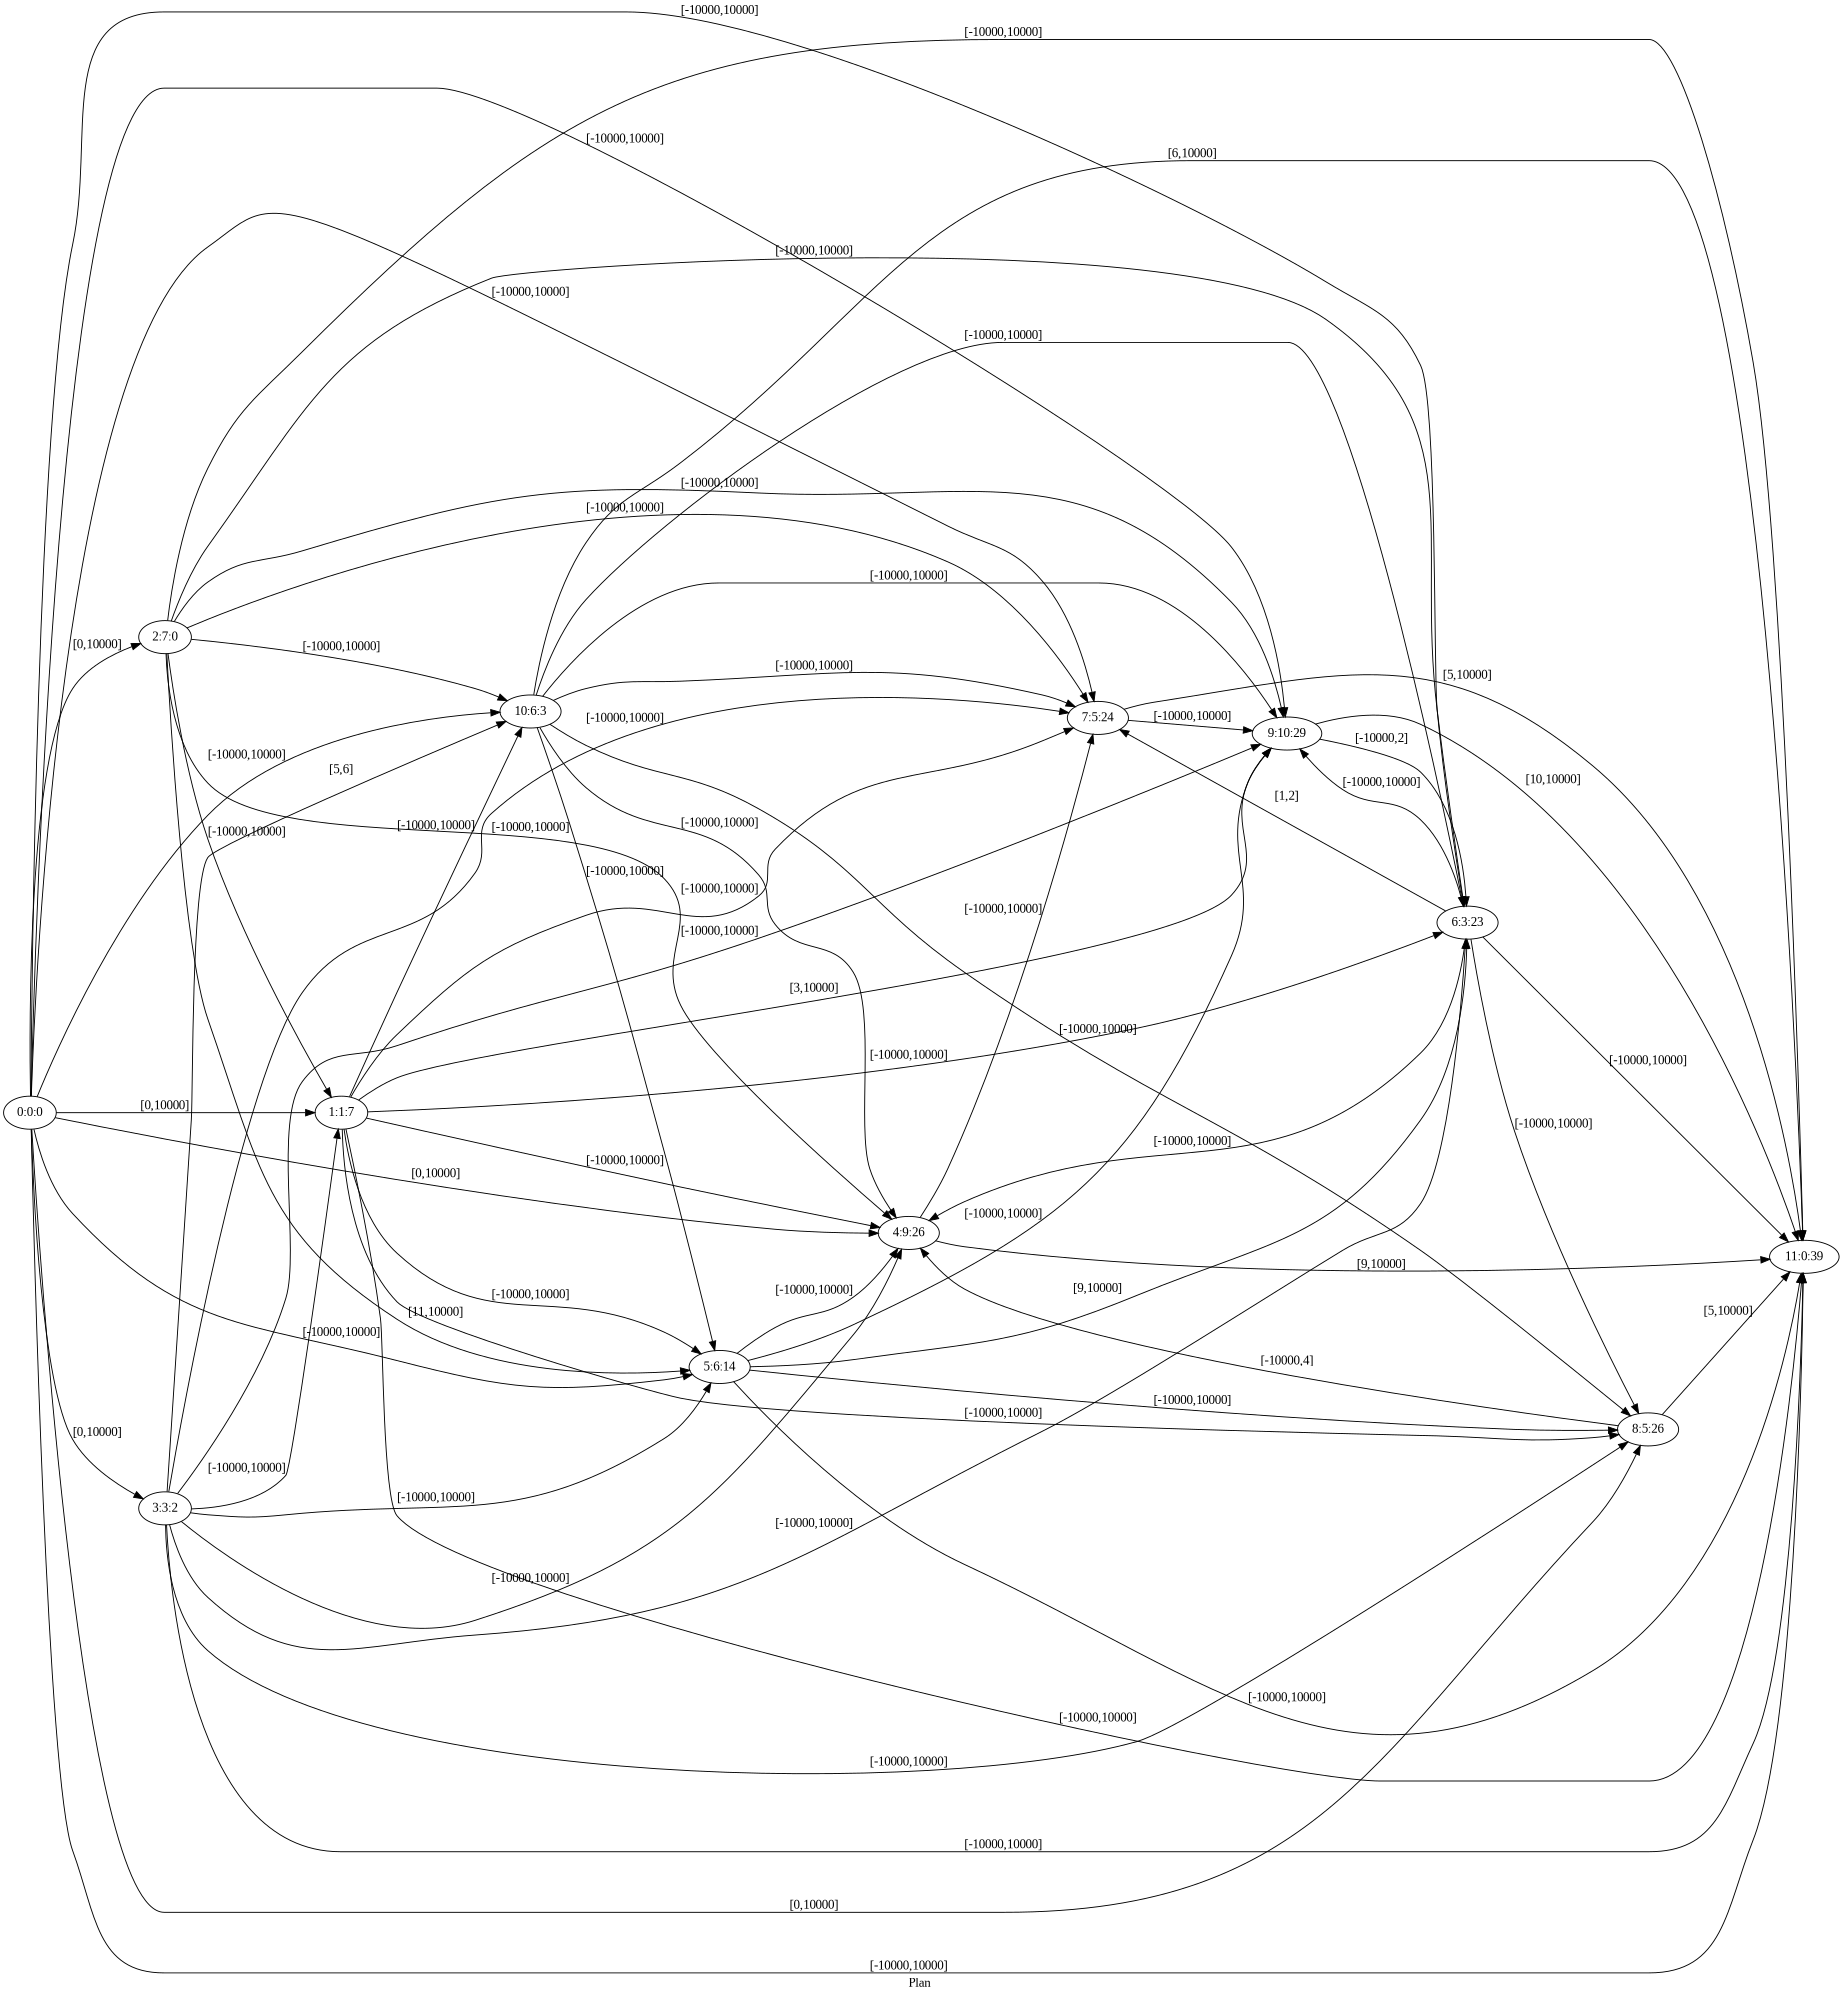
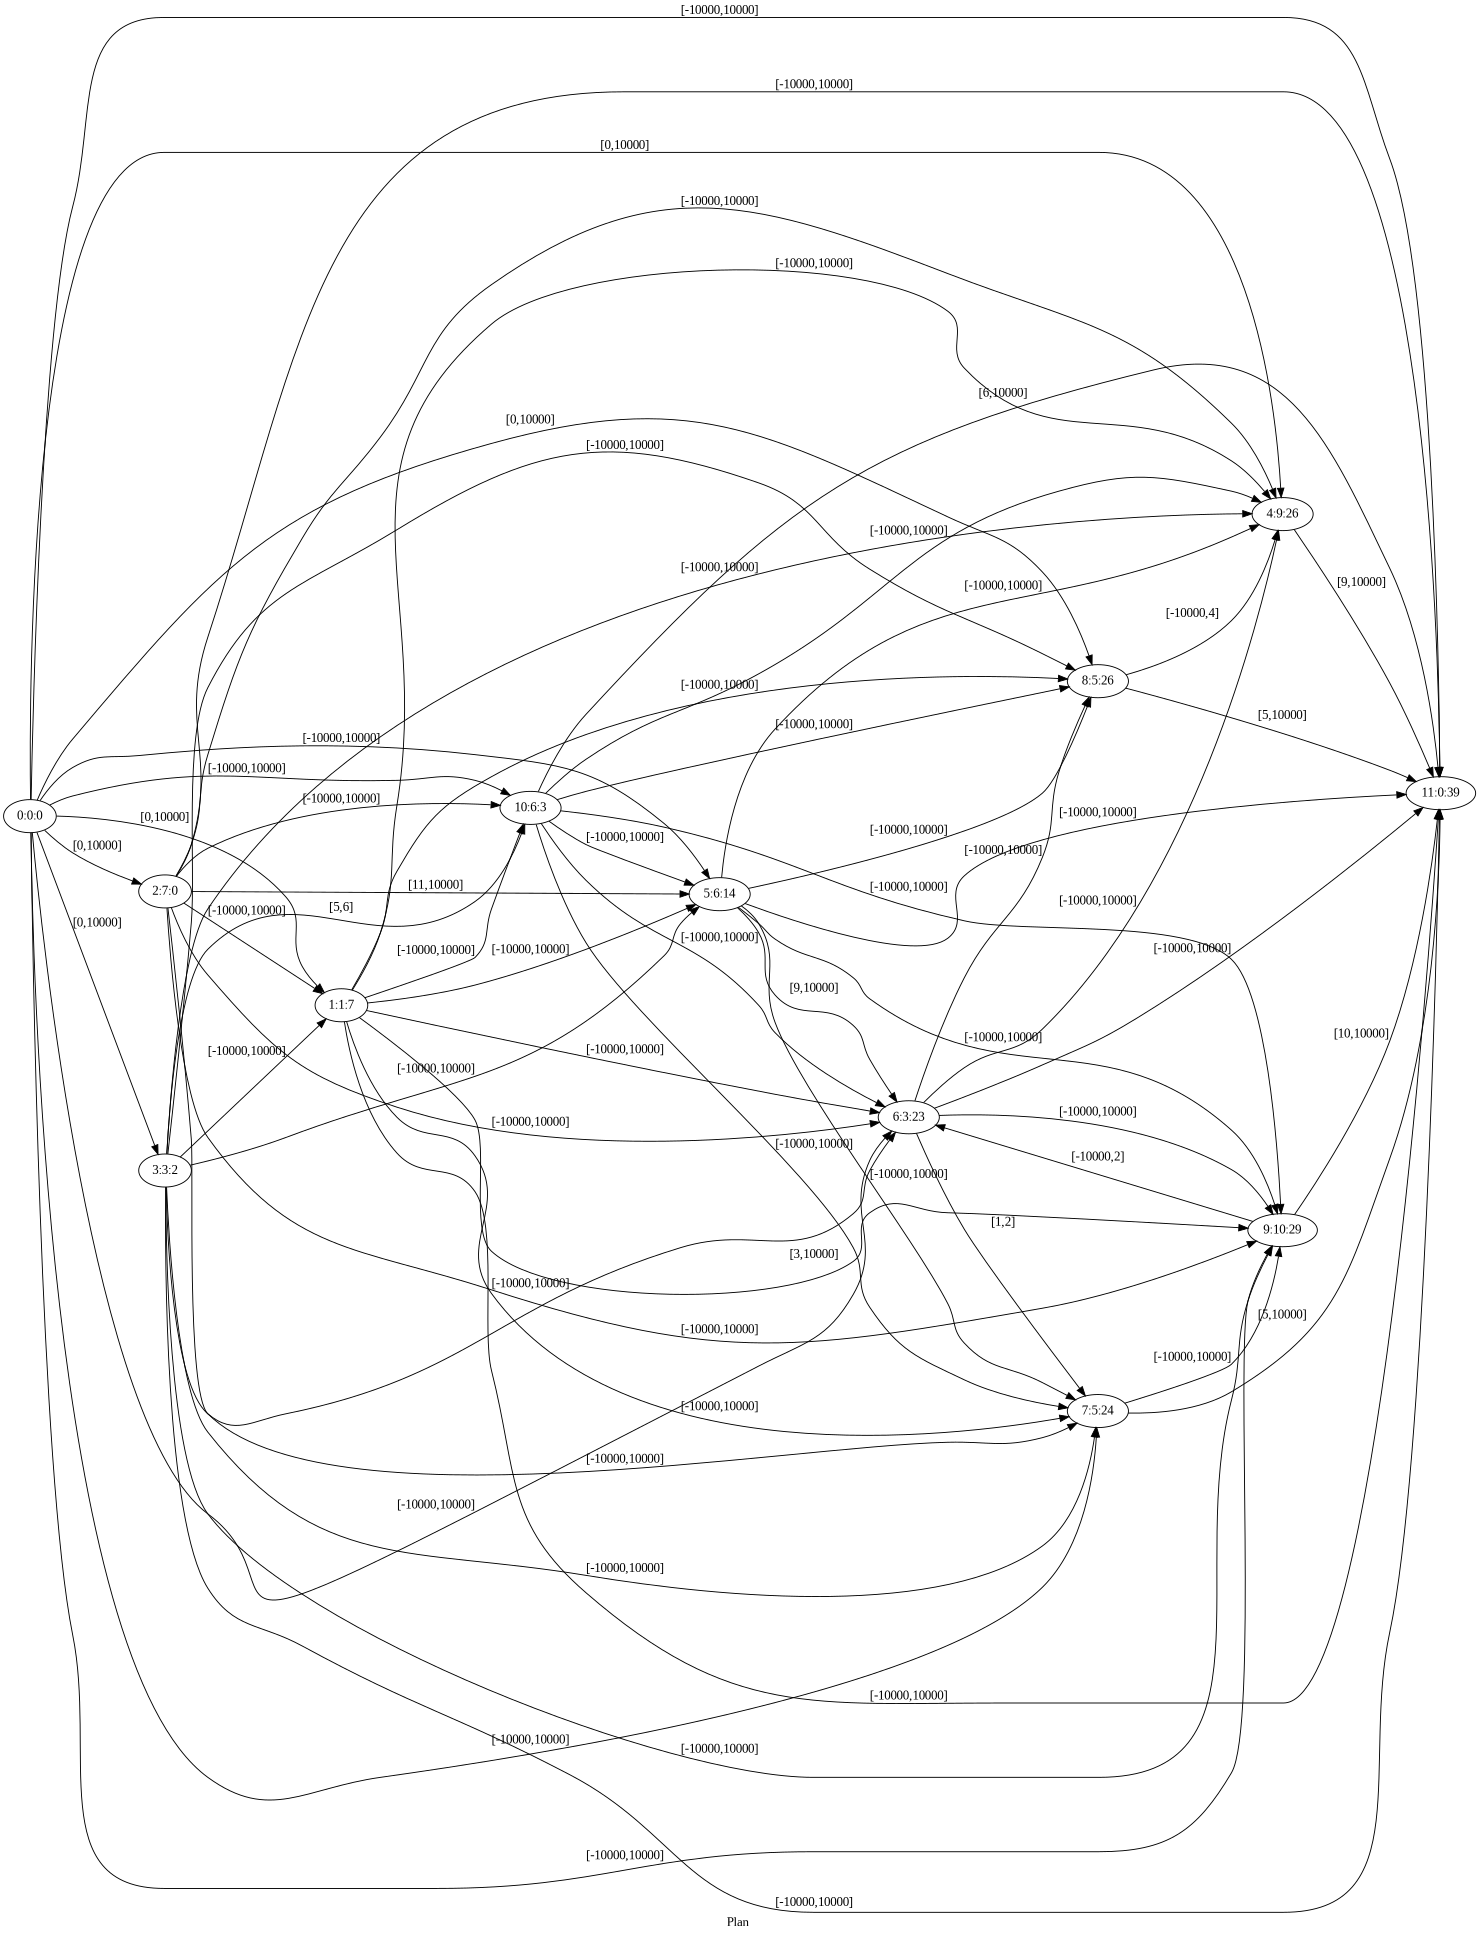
  digraph {
    fldt=0.670868
    fontname="Liberation Serif"
    label="Plan "
    nodesep=.45
    rankdir=LR
    node [fontname="Liberation Serif"]
    edge [fontname="Liberation Serif"]
    "0:0:0"
    "1:1:7"
    "2:7:0"
    "3:3:2"
    "4:9:26"
    "5:6:14"
    "6:3:23"
    "7:5:24"
    "8:5:26"
    "9:10:29"
    n11 [label="10:6:3"]
    "11:0:39"
    "0:0:0" -> "1:1:7" [label="[0,10000]"]
    "0:0:0" -> "2:7:0" [label="[0,10000]"]
    "0:0:0" -> "3:3:2" [label="[0,10000]"]
    "0:0:0" -> "4:9:26" [label="[0,10000]"]
    "0:0:0" -> "5:6:14" [label="[-10000,10000]"]
    "0:0:0" -> "6:3:23" [label="[-10000,10000]"]
    "0:0:0" -> "7:5:24" [label="[-10000,10000]"]
    "0:0:0" -> "8:5:26" [label="[0,10000]"]
    "0:0:0" -> "9:10:29" [label="[-10000,10000]"]
    "0:0:0" -> n11 [label="[-10000,10000]"]
    "0:0:0" -> "11:0:39" [label="[-10000,10000]"]
    "1:1:7" -> "4:9:26" [label="[-10000,10000]"]
    "1:1:7" -> "5:6:14" [label="[-10000,10000]"]
    "1:1:7" -> "6:3:23" [label="[-10000,10000]"]
    "1:1:7" -> "7:5:24" [label="[-10000,10000]"]
    "1:1:7" -> "8:5:26" [label="[-10000,10000]"]
    "1:1:7" -> "9:10:29" [label="[3,10000]"]
    "1:1:7" -> n11 [label="[-10000,10000]"]
    "1:1:7" -> "11:0:39" [label="[-10000,10000]"]
    "2:7:0" -> "1:1:7" [label="[-10000,10000]"]
    "2:7:0" -> "4:9:26" [label="[-10000,10000]"]
    "2:7:0" -> "5:6:14" [label="[11,10000]"]
    "2:7:0" -> "6:3:23" [label="[-10000,10000]"]
    "2:7:0" -> "7:5:24" [label="[-10000,10000]"]
    "2:7:0" -> "9:10:29" [label="[-10000,10000]"]
    "2:7:0" -> n11 [label="[-10000,10000]"]
    "2:7:0" -> "11:0:39" [label="[-10000,10000]"]
    "3:3:2" -> "1:1:7" [label="[-10000,10000]"]
    "3:3:2" -> "4:9:26" [label="[-10000,10000]"]
    "3:3:2" -> "5:6:14" [label="[-10000,10000]"]
    "3:3:2" -> "6:3:23" [label="[-10000,10000]"]
    "3:3:2" -> "7:5:24" [label="[-10000,10000]"]
    "3:3:2" -> "8:5:26" [label="[-10000,10000]"]
    "3:3:2" -> "9:10:29" [label="[-10000,10000]"]
    "3:3:2" -> n11 [label="[5,6]"]
    "3:3:2" -> "11:0:39" [label="[-10000,10000]"]
    "4:9:26" -> "11:0:39" [label="[9,10000]"]
    "5:6:14" -> "4:9:26" [label="[-10000,10000]"]
    "5:6:14" -> "6:3:23" [label="[9,10000]"]
-   "4:9:26" -> "7:5:24" [label="[-10000,10000]"]
+   "5:6:14" -> "7:5:24" [label="[-10000,10000]"]
    "5:6:14" -> "8:5:26" [label="[-10000,10000]"]
    "5:6:14" -> "9:10:29" [label="[-10000,10000]"]
    "5:6:14" -> "11:0:39" [label="[-10000,10000]"]
    "6:3:23" -> "4:9:26" [label="[-10000,10000]"]
    "6:3:23" -> "7:5:24" [label="[1,2]"]
    "6:3:23" -> "8:5:26" [label="[-10000,10000]"]
    "6:3:23" -> "9:10:29" [label="[-10000,10000]"]
    "6:3:23" -> "11:0:39" [label="[-10000,10000]"]
    "7:5:24" -> "9:10:29" [label="[-10000,10000]"]
    "7:5:24" -> "11:0:39" [label="[5,10000]"]
    "8:5:26" -> "4:9:26" [label="[-10000,4]"]
    "8:5:26" -> "11:0:39" [label="[5,10000]"]
    "9:10:29" -> "6:3:23" [label="[-10000,2]"]
    "9:10:29" -> "11:0:39" [label="[10,10000]"]
    n11 -> "4:9:26" [label="[-10000,10000]"]
    n11 -> "5:6:14" [label="[-10000,10000]"]
    n11 -> "6:3:23" [label="[-10000,10000]"]
    n11 -> "7:5:24" [label="[-10000,10000]"]
    n11 -> "8:5:26" [label="[-10000,10000]"]
    n11 -> "9:10:29" [label="[-10000,10000]"]
    n11 -> "11:0:39" [label="[6,10000]"]
  }
